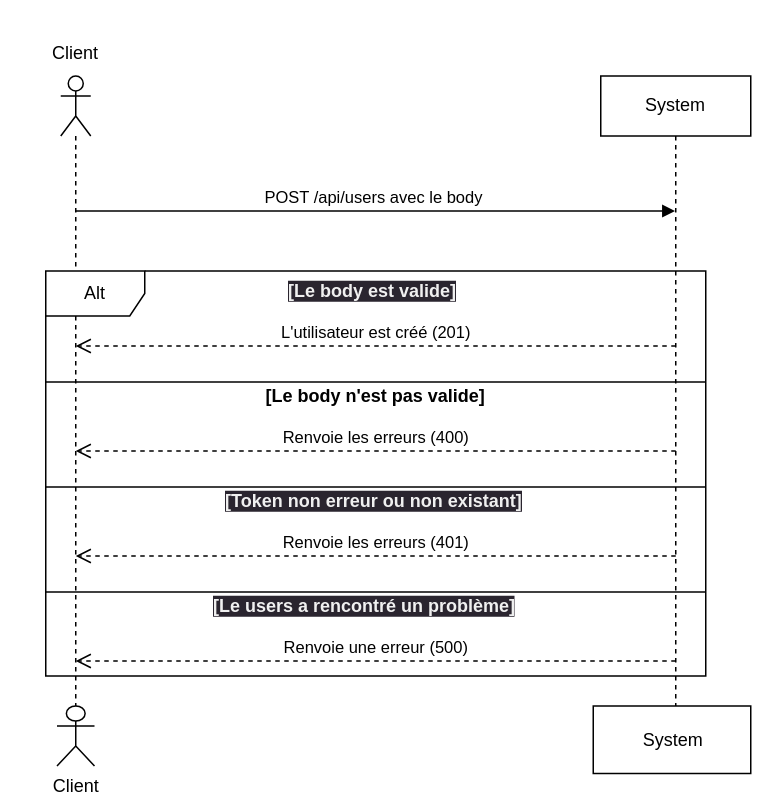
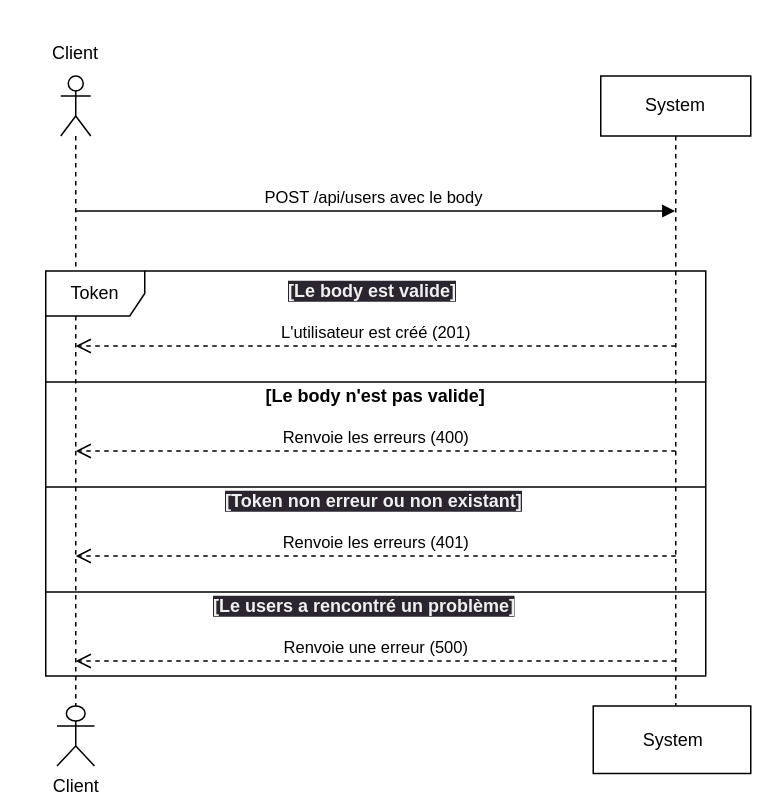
  <mxCell id="0" />
  <mxCell id="1" parent="0" />
  <mxCell id="2" value="System" style="shape=umlLifeline;perimeter=lifelinePerimeter;whiteSpace=wrap;html=1;container=1;collapsible=0;recursiveResize=0;outlineConnect=0;" parent="1" vertex="1"><mxGeometry x="400" y="50" width="100" height="420" as="geometry" /></mxCell>
  <mxCell id="3" value="" style="shape=umlLifeline;participant=umlActor;perimeter=lifelinePerimeter;whiteSpace=wrap;html=1;container=1;collapsible=0;recursiveResize=0;verticalAlign=top;spacingTop=36;outlineConnect=0;fontStyle=1" parent="1" vertex="1"><mxGeometry x="40" y="50" width="20" height="420" as="geometry" /></mxCell>
  <mxCell id="4" value="POST /api/users avec le body&amp;nbsp;" style="html=1;verticalAlign=bottom;endArrow=block;" parent="1" source="3" target="2" edge="1"><mxGeometry width="80" relative="1" as="geometry"><mxPoint x="350" y="270" as="sourcePoint" /><mxPoint x="430" y="270" as="targetPoint" /><Array as="points"><mxPoint x="330" y="140" /><mxPoint x="360" y="140" /></Array><mxPoint as="offset" /></mxGeometry></mxCell>
  <mxCell id="5" value="L'utilisateur est créé (201)" style="html=1;verticalAlign=bottom;endArrow=open;dashed=1;endSize=8;" parent="1" edge="1"><mxGeometry relative="1" as="geometry"><mxPoint x="450" y="230" as="sourcePoint" /><mxPoint x="50" y="230" as="targetPoint" /><Array as="points"><mxPoint x="360.5" y="230" /><mxPoint x="140.5" y="230" /></Array></mxGeometry></mxCell>
  <mxCell id="6" value="Client" style="text;html=1;strokeColor=none;fillColor=none;align=center;verticalAlign=middle;whiteSpace=wrap;rounded=0;" parent="1" vertex="1"><mxGeometry x="20" y="20" width="60" height="30" as="geometry" /></mxCell>
  <mxCell id="7" value="Client" style="shape=umlActor;verticalLabelPosition=bottom;verticalAlign=top;html=1;outlineConnect=0;" parent="1" vertex="1"><mxGeometry x="37.5" y="470" width="25" height="40" as="geometry" /></mxCell>
  <mxCell id="8" value="&lt;span style=&quot;&quot;&gt;System&lt;/span&gt;" style="html=1;" parent="1" vertex="1"><mxGeometry x="395" y="470" width="105" height="45" as="geometry" /></mxCell>
  <mxCell id="9" value="&lt;span style=&quot;color: rgb(240, 240, 240); font-family: Helvetica; font-size: 12px; font-style: normal; font-variant-ligatures: normal; font-variant-caps: normal; font-weight: 700; letter-spacing: normal; orphans: 2; text-align: center; text-indent: 0px; text-transform: none; widows: 2; word-spacing: 0px; -webkit-text-stroke-width: 0px; background-color: rgb(42, 37, 47); text-decoration-thickness: initial; text-decoration-style: initial; text-decoration-color: initial; float: none; display: inline !important;&quot;&gt;[Le body est valide]&lt;/span&gt;" style="text;whiteSpace=wrap;html=1;" parent="1" vertex="1"><mxGeometry x="190" y="180" width="120" height="40" as="geometry" /></mxCell>
  <mxCell id="10" value="" style="line;strokeWidth=1;align=left;verticalAlign=middle;spacingTop=-1;spacingLeft=3;spacingRight=3;rotatable=0;labelPosition=right;points=[];portConstraint=eastwest;labelBackgroundColor=#F4F1DE;rounded=0;" parent="1" vertex="1"><mxGeometry x="30" y="250" width="440" height="8" as="geometry" /></mxCell>
  <mxCell id="11" value="Renvoie les erreurs (400)" style="html=1;verticalAlign=bottom;endArrow=open;dashed=1;endSize=8;" parent="1" edge="1"><mxGeometry relative="1" as="geometry"><mxPoint x="450" y="300" as="sourcePoint" /><mxPoint x="50" y="300" as="targetPoint" /><Array as="points"><mxPoint x="390.5" y="300" /></Array><mxPoint as="offset" /></mxGeometry></mxCell>
  <mxCell id="12" value="&lt;div style=&quot;text-align: center;&quot;&gt;&lt;span style=&quot;background-color: initial;&quot;&gt;&lt;b&gt;[Le body n'est pas valide]&lt;/b&gt;&lt;/span&gt;&lt;/div&gt;" style="text;whiteSpace=wrap;html=1;" parent="1" vertex="1"><mxGeometry x="175" y="250" width="170" height="40" as="geometry" /></mxCell>
- <mxCell id="13" value="Alt" style="shape=umlFrame;whiteSpace=wrap;html=1;width=66;height=30;" parent="1" vertex="1"><mxGeometry x="30" y="180" width="440" height="270" as="geometry" /></mxCell>
+ <mxCell id="13" value="Token" style="shape=umlFrame;whiteSpace=wrap;html=1;width=66;height=30;" parent="1" vertex="1"><mxGeometry x="30" y="180" width="440" height="270" as="geometry" /></mxCell>
  <mxCell id="14" value="" style="line;strokeWidth=1;align=left;verticalAlign=middle;spacingTop=-1;spacingLeft=3;spacingRight=3;rotatable=0;labelPosition=right;points=[];portConstraint=eastwest;labelBackgroundColor=#F4F1DE;rounded=0;" parent="1" vertex="1"><mxGeometry x="30" y="320" width="440" height="8" as="geometry" /></mxCell>
  <mxCell id="15" value="Renvoie les erreurs (401)" style="html=1;verticalAlign=bottom;endArrow=open;dashed=1;endSize=8;" parent="1" edge="1"><mxGeometry relative="1" as="geometry"><mxPoint x="450" y="370" as="sourcePoint" /><mxPoint x="50" y="370" as="targetPoint" /><Array as="points"><mxPoint x="390.5" y="370" /></Array><mxPoint as="offset" /></mxGeometry></mxCell>
  <mxCell id="16" value="&lt;span style=&quot;color: rgb(240, 240, 240); font-family: Helvetica; font-size: 12px; font-style: normal; font-variant-ligatures: normal; font-variant-caps: normal; font-weight: 700; letter-spacing: normal; orphans: 2; text-align: center; text-indent: 0px; text-transform: none; widows: 2; word-spacing: 0px; -webkit-text-stroke-width: 0px; background-color: rgb(42, 37, 47); text-decoration-thickness: initial; text-decoration-style: initial; text-decoration-color: initial; float: none; display: inline !important;&quot;&gt;[Token non erreur ou non existant]&lt;/span&gt;" style="text;whiteSpace=wrap;html=1;" parent="1" vertex="1"><mxGeometry x="148.13" y="320" width="203.75" height="30" as="geometry" /></mxCell>
  <mxCell id="17" value="" style="line;strokeWidth=1;align=left;verticalAlign=middle;spacingTop=-1;spacingLeft=3;spacingRight=3;rotatable=0;labelPosition=right;points=[];portConstraint=eastwest;labelBackgroundColor=#F4F1DE;rounded=0;" parent="1" vertex="1"><mxGeometry x="30" y="390" width="440" height="8" as="geometry" /></mxCell>
  <mxCell id="18" value="Renvoie une erreur (500)" style="html=1;verticalAlign=bottom;endArrow=open;dashed=1;endSize=8;" parent="1" edge="1"><mxGeometry relative="1" as="geometry"><mxPoint x="450" y="440" as="sourcePoint" /><mxPoint x="50" y="440" as="targetPoint" /><Array as="points"><mxPoint x="390.5" y="440" /></Array><mxPoint as="offset" /></mxGeometry></mxCell>
  <mxCell id="19" value="&lt;span style=&quot;color: rgb(240, 240, 240); font-family: Helvetica; font-size: 12px; font-style: normal; font-variant-ligatures: normal; font-variant-caps: normal; font-weight: 700; letter-spacing: normal; orphans: 2; text-align: center; text-indent: 0px; text-transform: none; widows: 2; word-spacing: 0px; -webkit-text-stroke-width: 0px; background-color: rgb(42, 37, 47); text-decoration-thickness: initial; text-decoration-style: initial; text-decoration-color: initial; float: none; display: inline !important;&quot;&gt;[Le users a rencontré un problème]&lt;/span&gt;" style="text;whiteSpace=wrap;html=1;" parent="1" vertex="1"><mxGeometry x="139.53" y="390" width="220.94" height="31" as="geometry" /></mxCell>
